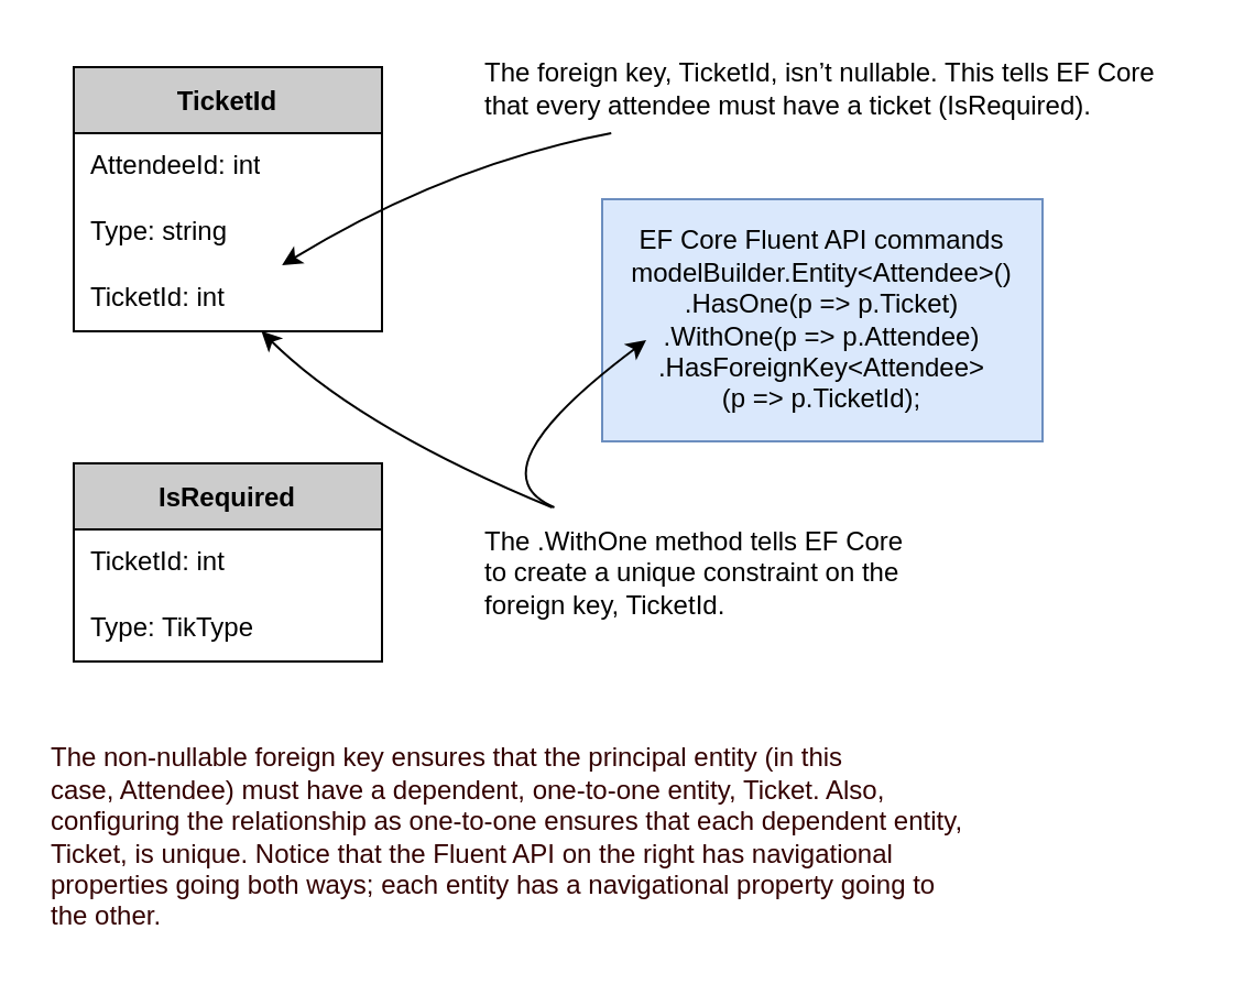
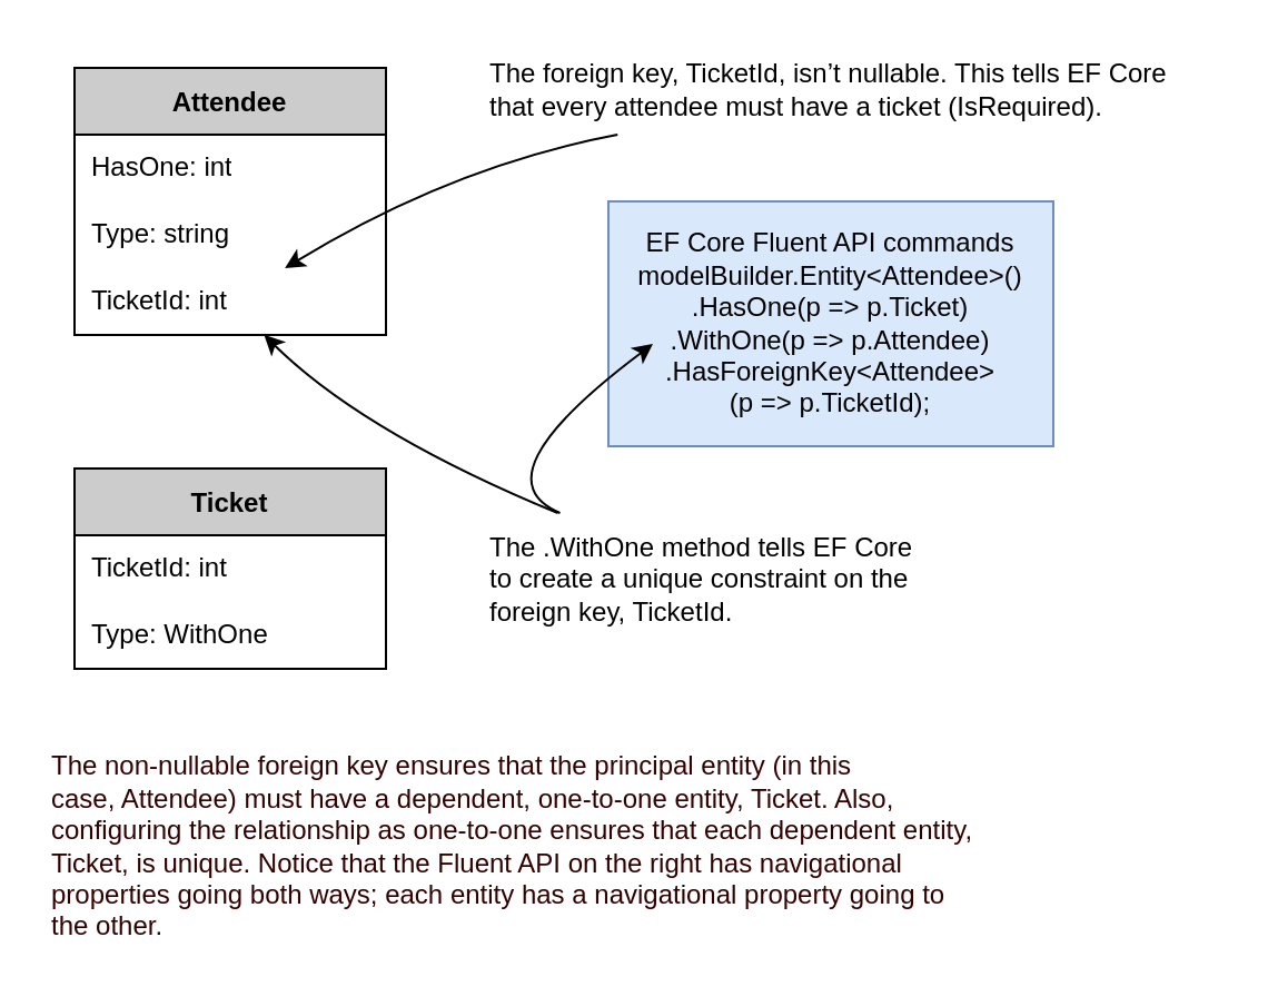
  <mxCell id="0" />
  <mxCell id="1" parent="0" />
- <mxCell id="2" value="TicketId" style="shape=table;startSize=30;container=1;collapsible=0;childLayout=tableLayout;fixedRows=1;rowLines=0;fontStyle=1;fillColor=#CCCCCC;" parent="1" vertex="1"><mxGeometry x="33" y="30" width="140" height="120" as="geometry" /></mxCell>
+ <mxCell id="2" value="Attendee" style="shape=table;startSize=30;container=1;collapsible=0;childLayout=tableLayout;fixedRows=1;rowLines=0;fontStyle=1;fillColor=#CCCCCC;" parent="1" vertex="1"><mxGeometry x="33" y="30" width="140" height="120" as="geometry" /></mxCell>
  <mxCell id="3" style="shape=tableRow;horizontal=0;startSize=0;swimlaneHead=0;swimlaneBody=0;top=0;left=0;bottom=0;right=0;collapsible=0;dropTarget=0;fillColor=none;points=[[0,0.5],[1,0.5]];portConstraint=eastwest;" parent="2" vertex="1"><mxGeometry y="30" width="140" height="30" as="geometry" /></mxCell>
- <mxCell id="4" value="AttendeeId: int" style="shape=partialRectangle;html=1;whiteSpace=wrap;connectable=0;fillColor=none;top=0;left=0;bottom=0;right=0;align=left;spacingLeft=6;overflow=hidden;" parent="3" vertex="1"><mxGeometry width="140" height="30" as="geometry"><mxRectangle width="140" height="30" as="alternateBounds" /></mxGeometry></mxCell>
+ <mxCell id="4" value="HasOne: int" style="shape=partialRectangle;html=1;whiteSpace=wrap;connectable=0;fillColor=none;top=0;left=0;bottom=0;right=0;align=left;spacingLeft=6;overflow=hidden;" parent="3" vertex="1"><mxGeometry width="140" height="30" as="geometry"><mxRectangle width="140" height="30" as="alternateBounds" /></mxGeometry></mxCell>
  <mxCell id="5" style="shape=tableRow;horizontal=0;startSize=0;swimlaneHead=0;swimlaneBody=0;top=0;left=0;bottom=0;right=0;collapsible=0;dropTarget=0;fillColor=none;points=[[0,0.5],[1,0.5]];portConstraint=eastwest;" parent="2" vertex="1"><mxGeometry y="60" width="140" height="30" as="geometry" /></mxCell>
  <mxCell id="6" value="Type: string" style="shape=partialRectangle;html=1;whiteSpace=wrap;connectable=0;fillColor=none;top=0;left=0;bottom=0;right=0;align=left;spacingLeft=6;overflow=hidden;" parent="5" vertex="1"><mxGeometry width="140" height="30" as="geometry"><mxRectangle width="140" height="30" as="alternateBounds" /></mxGeometry></mxCell>
  <mxCell id="7" style="shape=tableRow;horizontal=0;startSize=0;swimlaneHead=0;swimlaneBody=0;top=0;left=0;bottom=0;right=0;collapsible=0;dropTarget=0;fillColor=none;points=[[0,0.5],[1,0.5]];portConstraint=eastwest;" parent="2" vertex="1"><mxGeometry y="90" width="140" height="30" as="geometry" /></mxCell>
  <mxCell id="8" value="TicketId: int" style="shape=partialRectangle;html=1;whiteSpace=wrap;connectable=0;fillColor=none;top=0;left=0;bottom=0;right=0;align=left;spacingLeft=6;overflow=hidden;" parent="7" vertex="1"><mxGeometry width="140" height="30" as="geometry"><mxRectangle width="140" height="30" as="alternateBounds" /></mxGeometry></mxCell>
- <mxCell id="9" value="IsRequired" style="shape=table;startSize=30;container=1;collapsible=0;childLayout=tableLayout;fixedRows=1;rowLines=0;fontStyle=1;fillColor=#CCCCCC;" parent="1" vertex="1"><mxGeometry x="33" y="210" width="140" height="90" as="geometry" /></mxCell>
+ <mxCell id="9" value="Ticket" style="shape=table;startSize=30;container=1;collapsible=0;childLayout=tableLayout;fixedRows=1;rowLines=0;fontStyle=1;fillColor=#CCCCCC;" parent="1" vertex="1"><mxGeometry x="33" y="210" width="140" height="90" as="geometry" /></mxCell>
  <mxCell id="10" style="shape=tableRow;horizontal=0;startSize=0;swimlaneHead=0;swimlaneBody=0;top=0;left=0;bottom=0;right=0;collapsible=0;dropTarget=0;fillColor=none;points=[[0,0.5],[1,0.5]];portConstraint=eastwest;" parent="9" vertex="1"><mxGeometry y="30" width="140" height="30" as="geometry" /></mxCell>
  <mxCell id="11" value="TicketId: int" style="shape=partialRectangle;html=1;whiteSpace=wrap;connectable=0;fillColor=none;top=0;left=0;bottom=0;right=0;align=left;spacingLeft=6;overflow=hidden;" parent="10" vertex="1"><mxGeometry width="140" height="30" as="geometry"><mxRectangle width="140" height="30" as="alternateBounds" /></mxGeometry></mxCell>
  <mxCell id="12" style="shape=tableRow;horizontal=0;startSize=0;swimlaneHead=0;swimlaneBody=0;top=0;left=0;bottom=0;right=0;collapsible=0;dropTarget=0;fillColor=none;points=[[0,0.5],[1,0.5]];portConstraint=eastwest;" parent="9" vertex="1"><mxGeometry y="60" width="140" height="30" as="geometry" /></mxCell>
- <mxCell id="13" value="Type: TikType" style="shape=partialRectangle;html=1;whiteSpace=wrap;connectable=0;fillColor=none;top=0;left=0;bottom=0;right=0;align=left;spacingLeft=6;overflow=hidden;" parent="12" vertex="1"><mxGeometry width="140" height="30" as="geometry"><mxRectangle width="140" height="30" as="alternateBounds" /></mxGeometry></mxCell>
+ <mxCell id="13" value="Type: WithOne" style="shape=partialRectangle;html=1;whiteSpace=wrap;connectable=0;fillColor=none;top=0;left=0;bottom=0;right=0;align=left;spacingLeft=6;overflow=hidden;" parent="12" vertex="1"><mxGeometry width="140" height="30" as="geometry"><mxRectangle width="140" height="30" as="alternateBounds" /></mxGeometry></mxCell>
  <mxCell id="14" value="&lt;div&gt;EF Core Fluent API commands&lt;/div&gt;&lt;div&gt;modelBuilder.Entity&amp;lt;Attendee&amp;gt;()&lt;/div&gt;&lt;div&gt;.HasOne(p =&amp;gt; p.Ticket)&lt;/div&gt;&lt;div&gt;.WithOne(p =&amp;gt; p.Attendee)&lt;/div&gt;&lt;div&gt;.HasForeignKey&amp;lt;Attendee&amp;gt;&lt;/div&gt;&lt;div&gt;(p =&amp;gt; p.TicketId);&lt;/div&gt;" style="text;html=1;strokeColor=#6c8ebf;fillColor=#dae8fc;align=center;verticalAlign=middle;whiteSpace=wrap;rounded=0;" parent="1" vertex="1"><mxGeometry x="273" y="90" width="200" height="110" as="geometry" /></mxCell>
  <mxCell id="15" value="&lt;div&gt;The foreign key, TicketId, isn’t nullable. This tells EF Core&lt;/div&gt;&lt;div&gt;that every attendee must have a ticket (IsRequired).&lt;/div&gt;" style="text;html=1;align=left;verticalAlign=middle;resizable=0;points=[];autosize=1;strokeColor=none;fillColor=none;" parent="1" vertex="1"><mxGeometry x="218" y="20" width="330" height="40" as="geometry" /></mxCell>
  <mxCell id="16" value="&lt;div&gt;The .WithOne method tells EF Core&lt;/div&gt;&lt;div&gt;to create a unique constraint on the&lt;/div&gt;&lt;div&gt;foreign key, TicketId.&lt;/div&gt;" style="text;html=1;align=left;verticalAlign=middle;resizable=0;points=[];autosize=1;strokeColor=none;fillColor=none;" parent="1" vertex="1"><mxGeometry x="218" y="230" width="210" height="60" as="geometry" /></mxCell>
  <mxCell id="17" value="The non-nullable foreign key ensures that the principal entity (in this&#10;case, Attendee) must have a dependent, one-to-one entity, Ticket. Also,&#10;configuring the relationship as one-to-one ensures that each dependent entity,&#10;Ticket, is unique. Notice that the Fluent API on the right has navigational&#10;properties going both ways; each entity has a navigational property going to&#10;the other." style="text;html=1;align=left;verticalAlign=middle;resizable=0;points=[];autosize=1;strokeColor=none;fillColor=none;fontColor=#330000;" parent="1" vertex="1"><mxGeometry x="20.5" y="330" width="440" height="100" as="geometry" /></mxCell>
  <mxCell id="18" value="" style="endArrow=classic;html=1;fontColor=#330000;curved=1;" parent="1" source="15" target="7" edge="1"><mxGeometry width="50" height="50" relative="1" as="geometry"><mxPoint x="173" y="174" as="sourcePoint" /><mxPoint x="142.54" y="164" as="targetPoint" /><Array as="points"><mxPoint x="203" y="74" /></Array></mxGeometry></mxCell>
  <mxCell id="19" value="" style="endArrow=classic;html=1;fontColor=#330000;curved=1;" parent="1" source="16" target="7" edge="1"><mxGeometry width="50" height="50" relative="1" as="geometry"><mxPoint x="183" y="224" as="sourcePoint" /><mxPoint x="233" y="174" as="targetPoint" /><Array as="points"><mxPoint x="163" y="194" /></Array></mxGeometry></mxCell>
  <mxCell id="20" value="" style="endArrow=classic;html=1;fontColor=#330000;curved=1;entryX=0.1;entryY=0.582;entryDx=0;entryDy=0;entryPerimeter=0;" parent="1" source="16" target="14" edge="1"><mxGeometry width="50" height="50" relative="1" as="geometry"><mxPoint x="233" y="204" as="sourcePoint" /><mxPoint x="283" y="154" as="targetPoint" /><Array as="points"><mxPoint x="213" y="214" /></Array></mxGeometry></mxCell>
